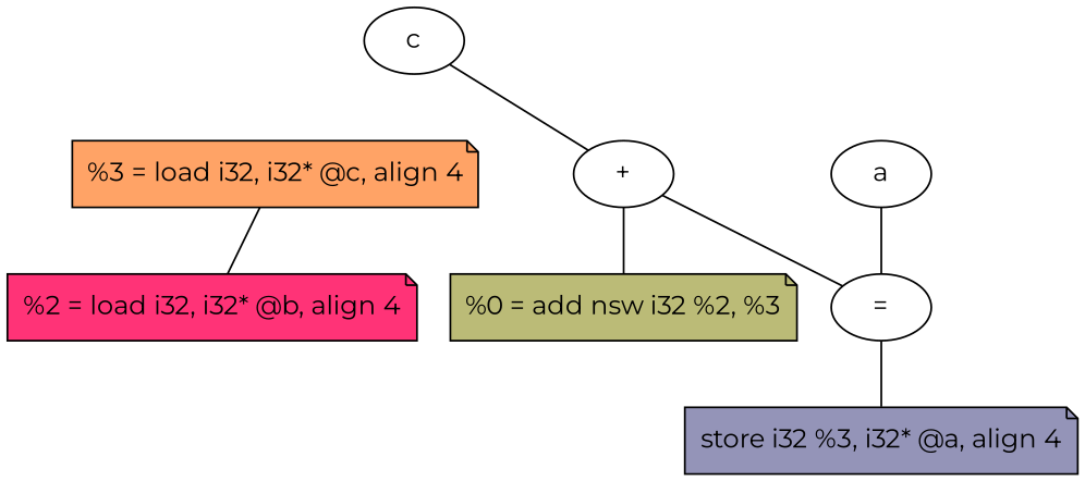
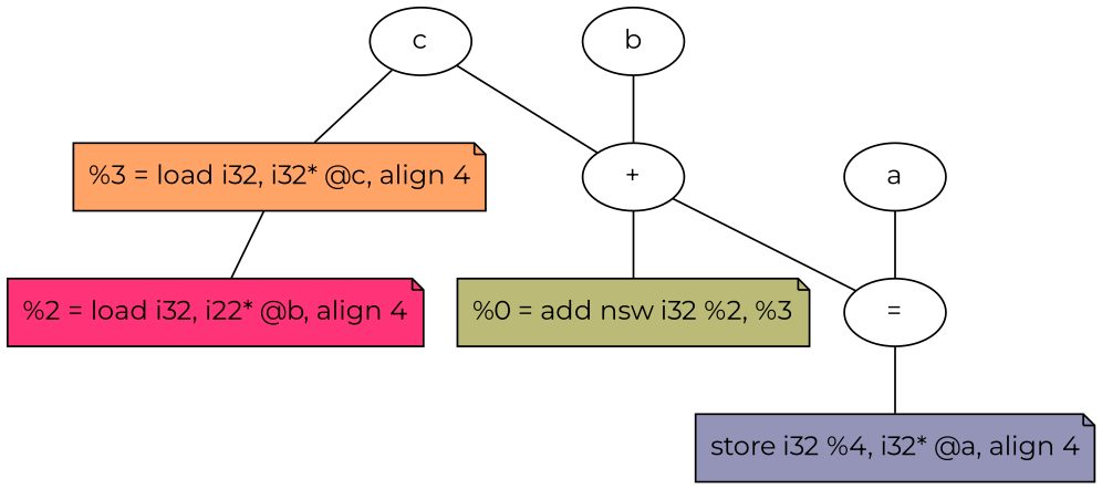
  graph {
    fontname=Montserrat
    rankdir=BT
    node [fontname=Montserrat shape=ellipse]
    edge [fontname=Montserrat]
    n1 [label="="]
    a
    n3 [label="+"]
+   b
    c [shap=ellipse shape=""]
-   n6 [fillcolor="#9494b8" label="store i32 %3, i32* @a, align 4" shape=note style=filled]
-   n7 [fillcolor="#ff3377" label="%2 = load i32, i32* @b, align 4" shape=note style=filled]
+   n6 [fillcolor="#9494b8" label="store i32 %4, i32* @a, align 4" shape=note style=filled]
+   n7 [fillcolor="#ff3377" label="%2 = load i32, i22* @b, align 4" shape=note style=filled]
    n8 [fillcolor="#ffa366" label="%3 = load i32, i32* @c, align 4" shape=note style=filled]
    n9 [fillcolor="#bbbb77" label="%0 = add nsw i32 %2, %3" shape=note style=filled]
    n1 -- a
    n1 -- n3
+   n3 -- b
    n3 -- c
    n6 -- n1
    n7 -- n8
+   n8 -- c
    n9 -- n3
  }
